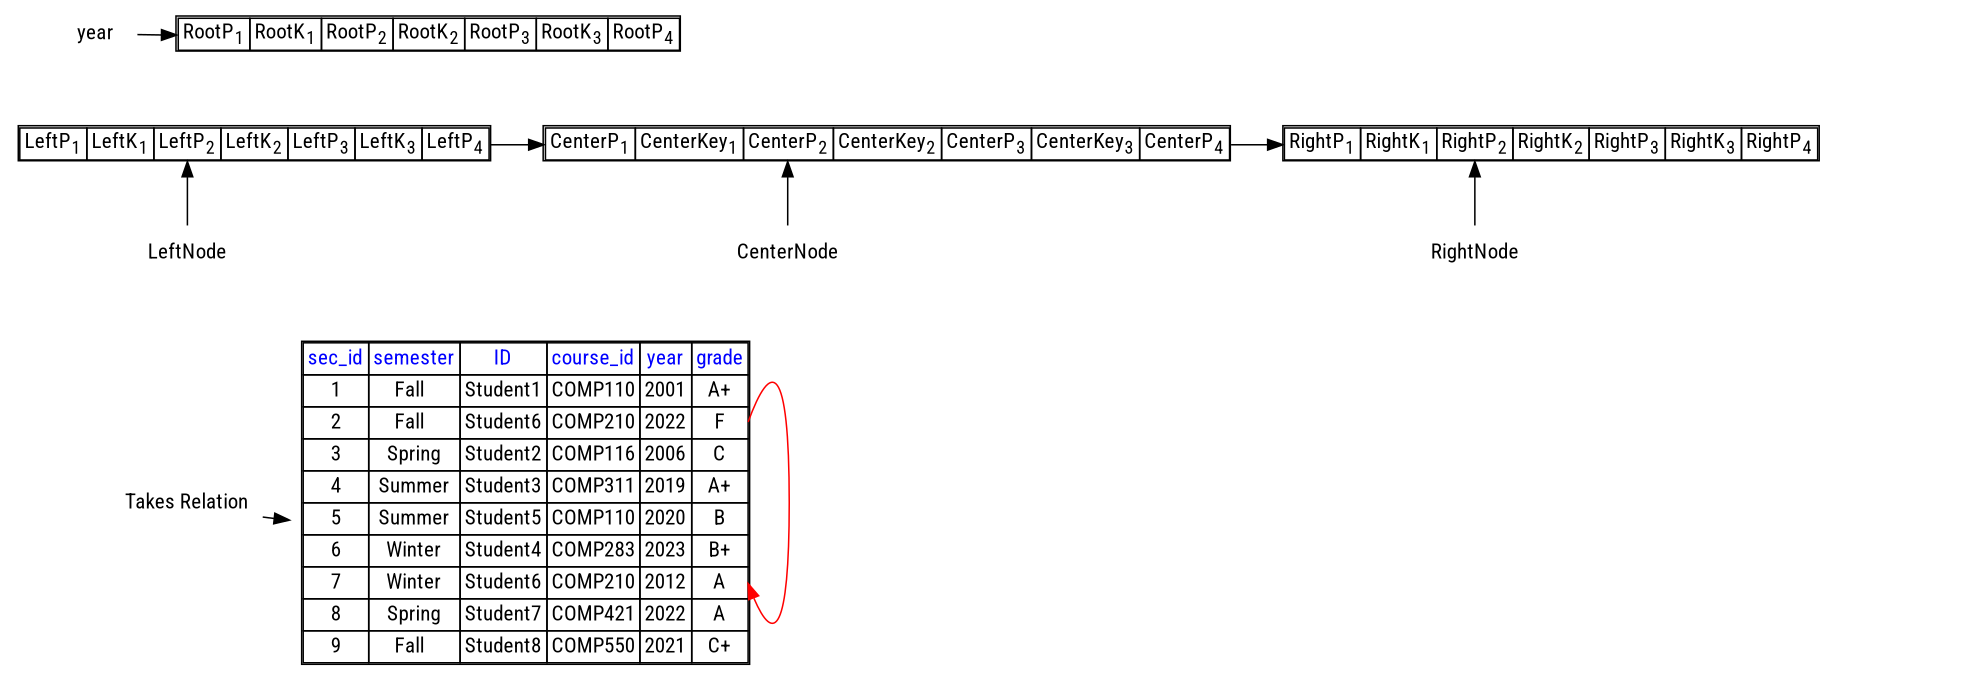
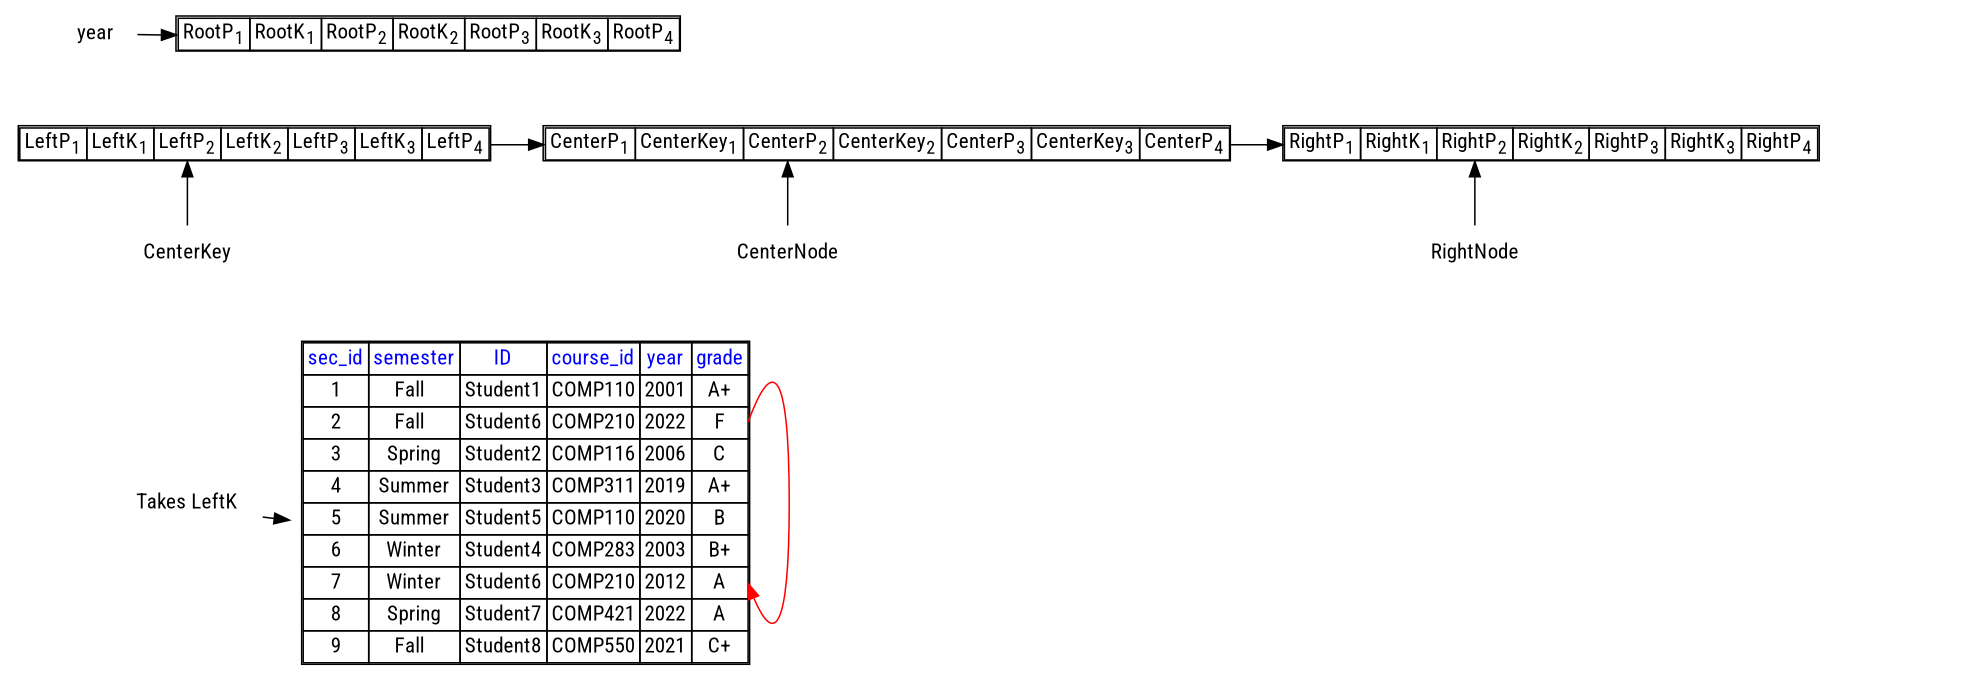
  digraph {
    fontname="Roboto Condensed"
    splines=true
    node [fontname="Roboto Condensed" shape=none]
    edge [fontname="Roboto Condensed" style=invis]
    n1 [label=<<table border="1" cellborder="1" cellspacing="0">                     <tr>                         <td port="ptr1">RootP<sub>1</sub></td>                         <td port="key1">RootK<sub>1</sub></td>                         <td port="ptr2">RootP<sub>2</sub></td>                         <td port="key2">RootK<sub>2</sub></td>                         <td port="ptr3">RootP<sub>3</sub></td>                         <td port="key3">RootK<sub>3</sub></td>                         <td port="ptr4">RootP<sub>4</sub></td>                     </tr>                 </table>>]
    n2 [label=year]
    level1 [share=point style=invis shape=""]
    n4 [label=<<table border="1" cellborder="1" cellspacing="0">                     <tr>                         <td port="ptr1">LeftP<sub>1</sub></td>                         <td port="key1">LeftK<sub>1</sub></td>                         <td port="ptr2">LeftP<sub>2</sub></td>                         <td port="key2">LeftK<sub>2</sub></td>                         <td port="ptr3">LeftP<sub>3</sub></td>                         <td port="key3">LeftK<sub>3</sub></td>                         <td port="ptr4">LeftP<sub>4</sub></td>                     </tr>                 </table>>]
    n5 [label=<<table border="1" cellborder="1" cellspacing="0">                     <tr>                         <td port="ptr1">CenterP<sub>1</sub></td>                         <td port="key1">CenterKey<sub>1</sub></td>                         <td port="ptr2">CenterP<sub>2</sub></td>                         <td port="key2">CenterKey<sub>2</sub></td>                         <td port="ptr3">CenterP<sub>3</sub></td>                         <td port="key3">CenterKey<sub>3</sub></td>                         <td port="ptr4">CenterP<sub>4</sub></td>                     </tr>                 </table>>]
    n6 [label=<<table border="1" cellborder="1" cellspacing="0">                     <tr>                         <td port="ptr1">RightP<sub>1</sub></td>                         <td port="key1">RightK<sub>1</sub></td>                         <td port="ptr2">RightP<sub>2</sub></td>                         <td port="key2">RightK<sub>2</sub></td>                         <td port="ptr3">RightP<sub>3</sub></td>                         <td port="key3">RightK<sub>3</sub></td>                         <td port="ptr4">RightP<sub>4</sub></td>                     </tr>                 </table>>]
    level2 [share=point style=invis shape=""]
-   n8 [label=LeftNode]
+   n8 [label=CenterKey]
    n9 [label=CenterNode]
    n10 [label=RightNode]
    level3 [share=point style=invis shape=""]
-   n12 [label=<<table border="1" cellborder="1" cellspacing="0">                  <tr><td><font color="blue">sec_id</font></td>                      <td><font color="blue">semester</font></td>                      <td><font color="blue">ID</font></td>                      <td><font color="blue">course_id</font></td>                      <td><font color="blue">year</font></td>                      <td><font color="blue">grade</font></td>                      </tr>                  <tr><td>1</td><td>Fall  </td><td>Student1</td><td>COMP110</td><td>2001</td><td>A+</td></tr>                  <tr><td>2</td><td>Fall  </td><td>Student6</td><td>COMP210</td><td>2022</td><td port="2">F</td></tr>                  <tr><td>3</td><td>Spring</td><td>Student2</td><td>COMP116</td><td>2006</td><td>C</td></tr>                  <tr><td>4</td><td>Summer</td><td>Student3</td><td>COMP311</td><td>2019</td><td>A+</td></tr>                  <tr><td>5</td><td>Summer</td><td>Student5</td><td>COMP110</td><td>2020</td><td>B</td></tr>                  <tr><td>6</td><td>Winter</td><td>Student4</td><td>COMP283</td><td>2023</td><td>B+</td></tr>                  <tr><td>7</td><td>Winter</td><td>Student6</td><td>COMP210</td><td>2012</td><td port="8">A</td></tr>                  <tr><td>8</td><td>Spring</td><td>Student7</td><td>COMP421</td><td>2022</td><td>A</td></tr>                  <tr><td>9</td><td>Fall  </td><td>Student8</td><td>COMP550</td><td>2021</td><td>C+</td></tr>                 </table>>]
-   n13 [label="Takes Relation"]
+   n12 [label=<<table border="1" cellborder="1" cellspacing="0">                  <tr><td><font color="blue">sec_id</font></td>                      <td><font color="blue">semester</font></td>                      <td><font color="blue">ID</font></td>                      <td><font color="blue">course_id</font></td>                      <td><font color="blue">year</font></td>                      <td><font color="blue">grade</font></td>                      </tr>                  <tr><td>1</td><td>Fall  </td><td>Student1</td><td>COMP110</td><td>2001</td><td>A+</td></tr>                  <tr><td>2</td><td>Fall  </td><td>Student6</td><td>COMP210</td><td>2022</td><td port="2">F</td></tr>                  <tr><td>3</td><td>Spring</td><td>Student2</td><td>COMP116</td><td>2006</td><td>C</td></tr>                  <tr><td>4</td><td>Summer</td><td>Student3</td><td>COMP311</td><td>2019</td><td>A+</td></tr>                  <tr><td>5</td><td>Summer</td><td>Student5</td><td>COMP110</td><td>2020</td><td>B</td></tr>                  <tr><td>6</td><td>Winter</td><td>Student4</td><td>COMP283</td><td>2003</td><td>B+</td></tr>                  <tr><td>7</td><td>Winter</td><td>Student6</td><td>COMP210</td><td>2012</td><td port="8">A</td></tr>                  <tr><td>8</td><td>Spring</td><td>Student7</td><td>COMP421</td><td>2022</td><td>A</td></tr>                  <tr><td>9</td><td>Fall  </td><td>Student8</td><td>COMP550</td><td>2021</td><td>C+</td></tr>                 </table>>]
+   n13 [label="Takes LeftK"]
    level4 [share=point style=invis shape=""]
    subgraph sub_1 {
      rank=source
      n1
      n2
      level1
    }
    subgraph sub_2 {
      rank=same
      n4
      n5
      n6
      level2
    }
    subgraph sub_3 {
      rank=same
      n8
      n9
      n10
      level3
    }
    subgraph sub_4 {
      rank=same
      n12
      n13
      level4
    }
    n1 -> n4 [headport=ptr1 tailport=ptr1]
    n2 -> n1 [headport=ptr1 style=""]
    n2 -> n4
    n4 -> n5 [headport=ptr1 tailport=ptr4]
    n4 -> n5 [headport="ptr1:w" tailport="ptr4:e" style=""]
    n4 -> n8
    n4 -> n13 [tailport=ptr1]
    n5 -> n6 [headport=ptr1 tailport=ptr4]
    n5 -> n6 [headport="ptr1:w" tailport="ptr4:e" style=""]
    n6 -> n12 [tailport=ptr1]
    n8 -> n4 [headport=ptr2]
    n8 -> n4 [headport="ptr2:s" tailport=n style=""]
    n8 -> n13
    n9 -> n5 [headport=ptr2]
    n9 -> n5 [headport="ptr2:s" tailport=n style=""]
    n10 -> n6 [headport=ptr2]
    n10 -> n6 [headport="ptr2:s" tailport=n style=""]
    n12 -> n12 [color=red headport="8:e" tailport="2:e" style=""]
    n13 -> n12 [style=""]
    n13 -> n12
  }
